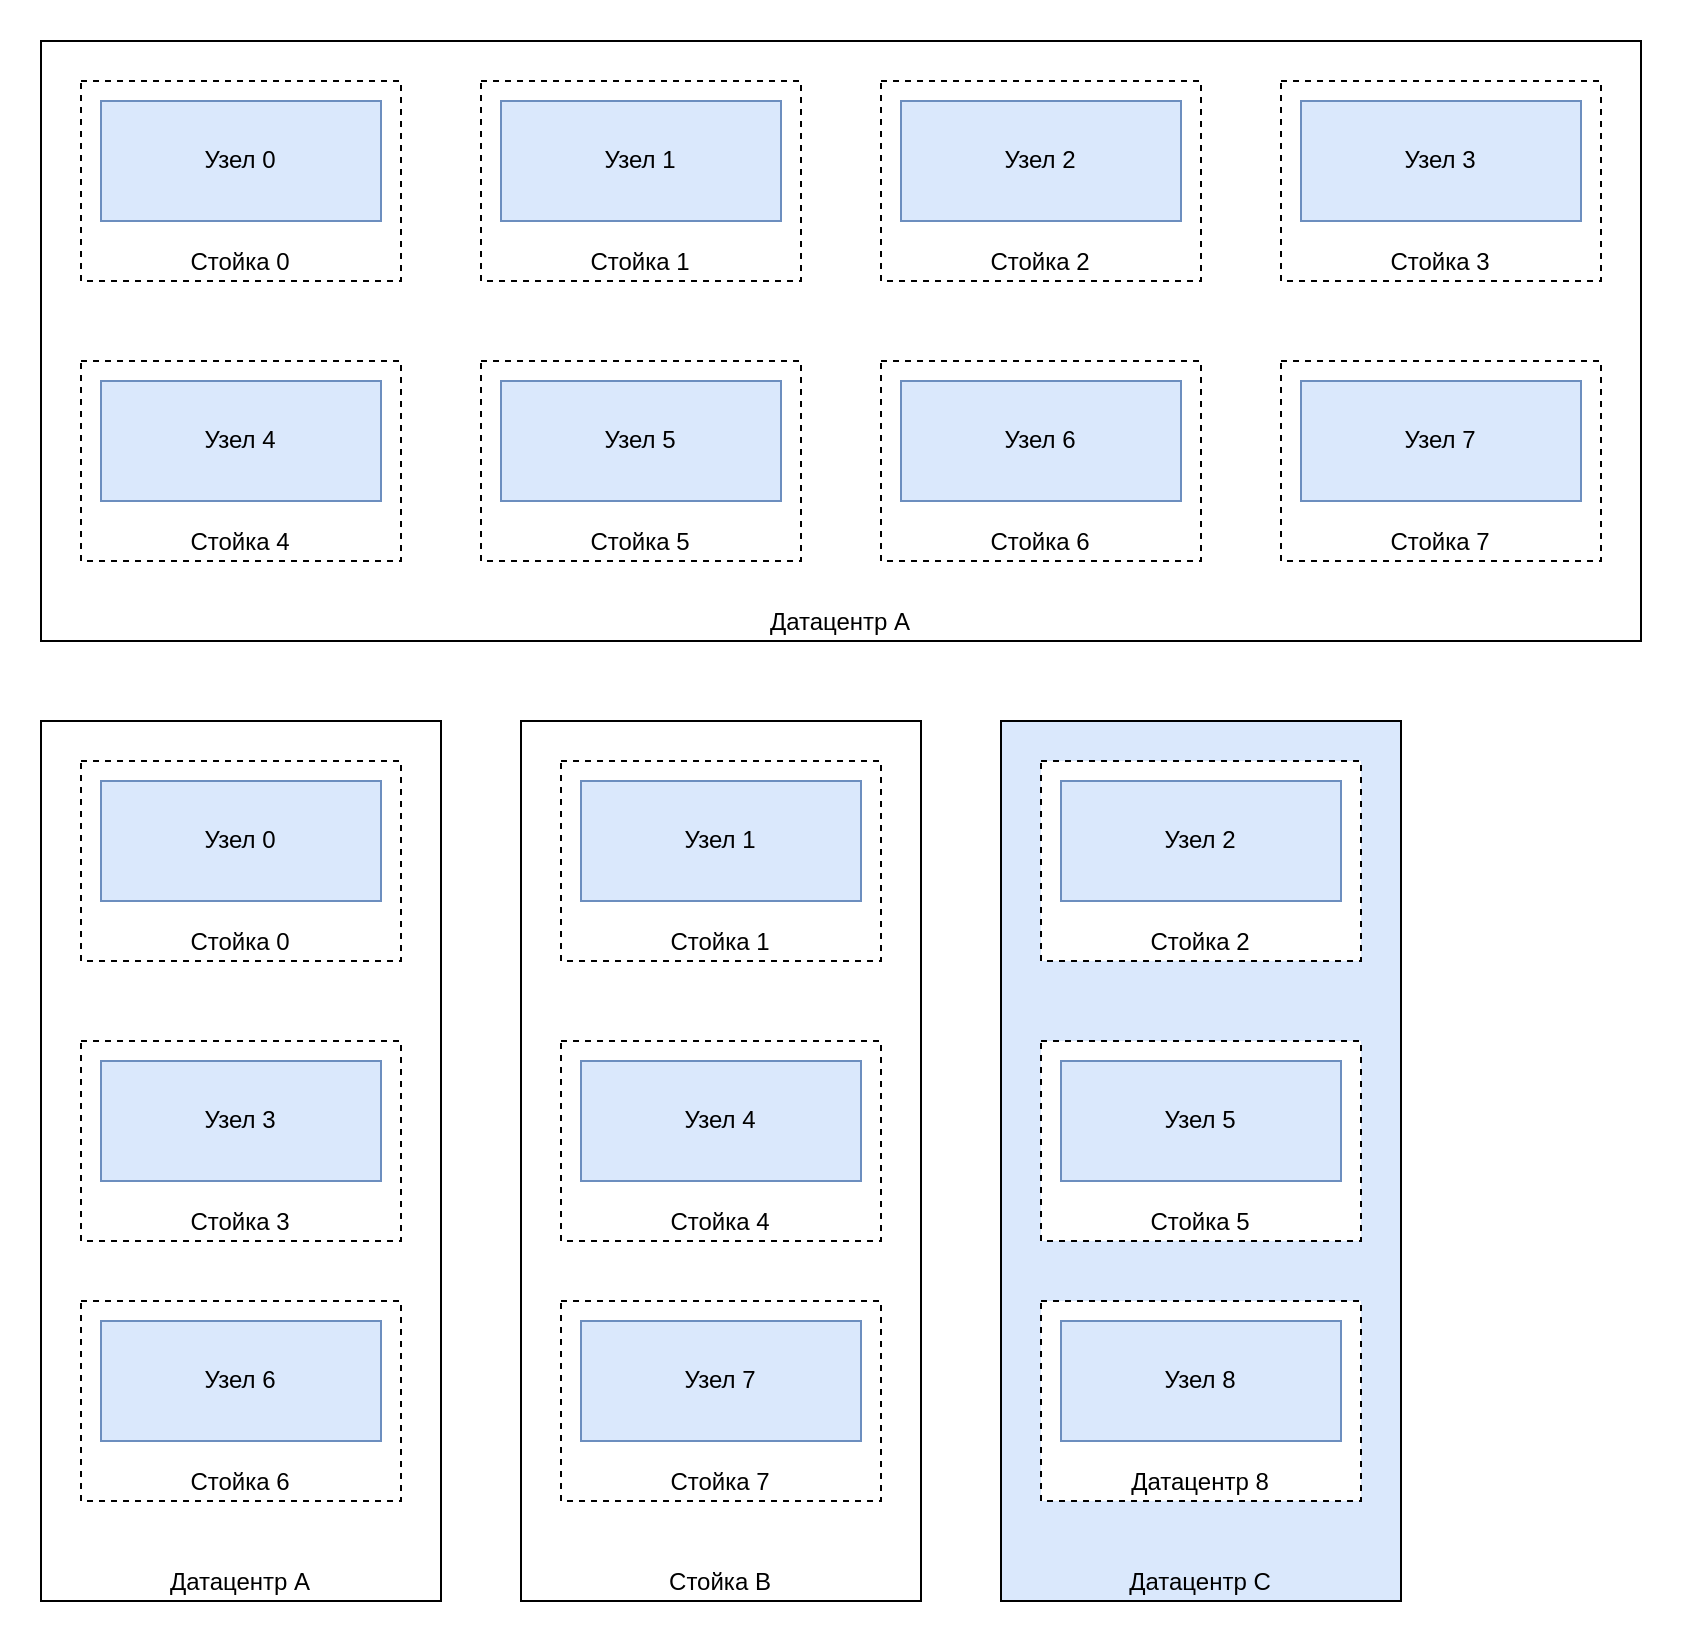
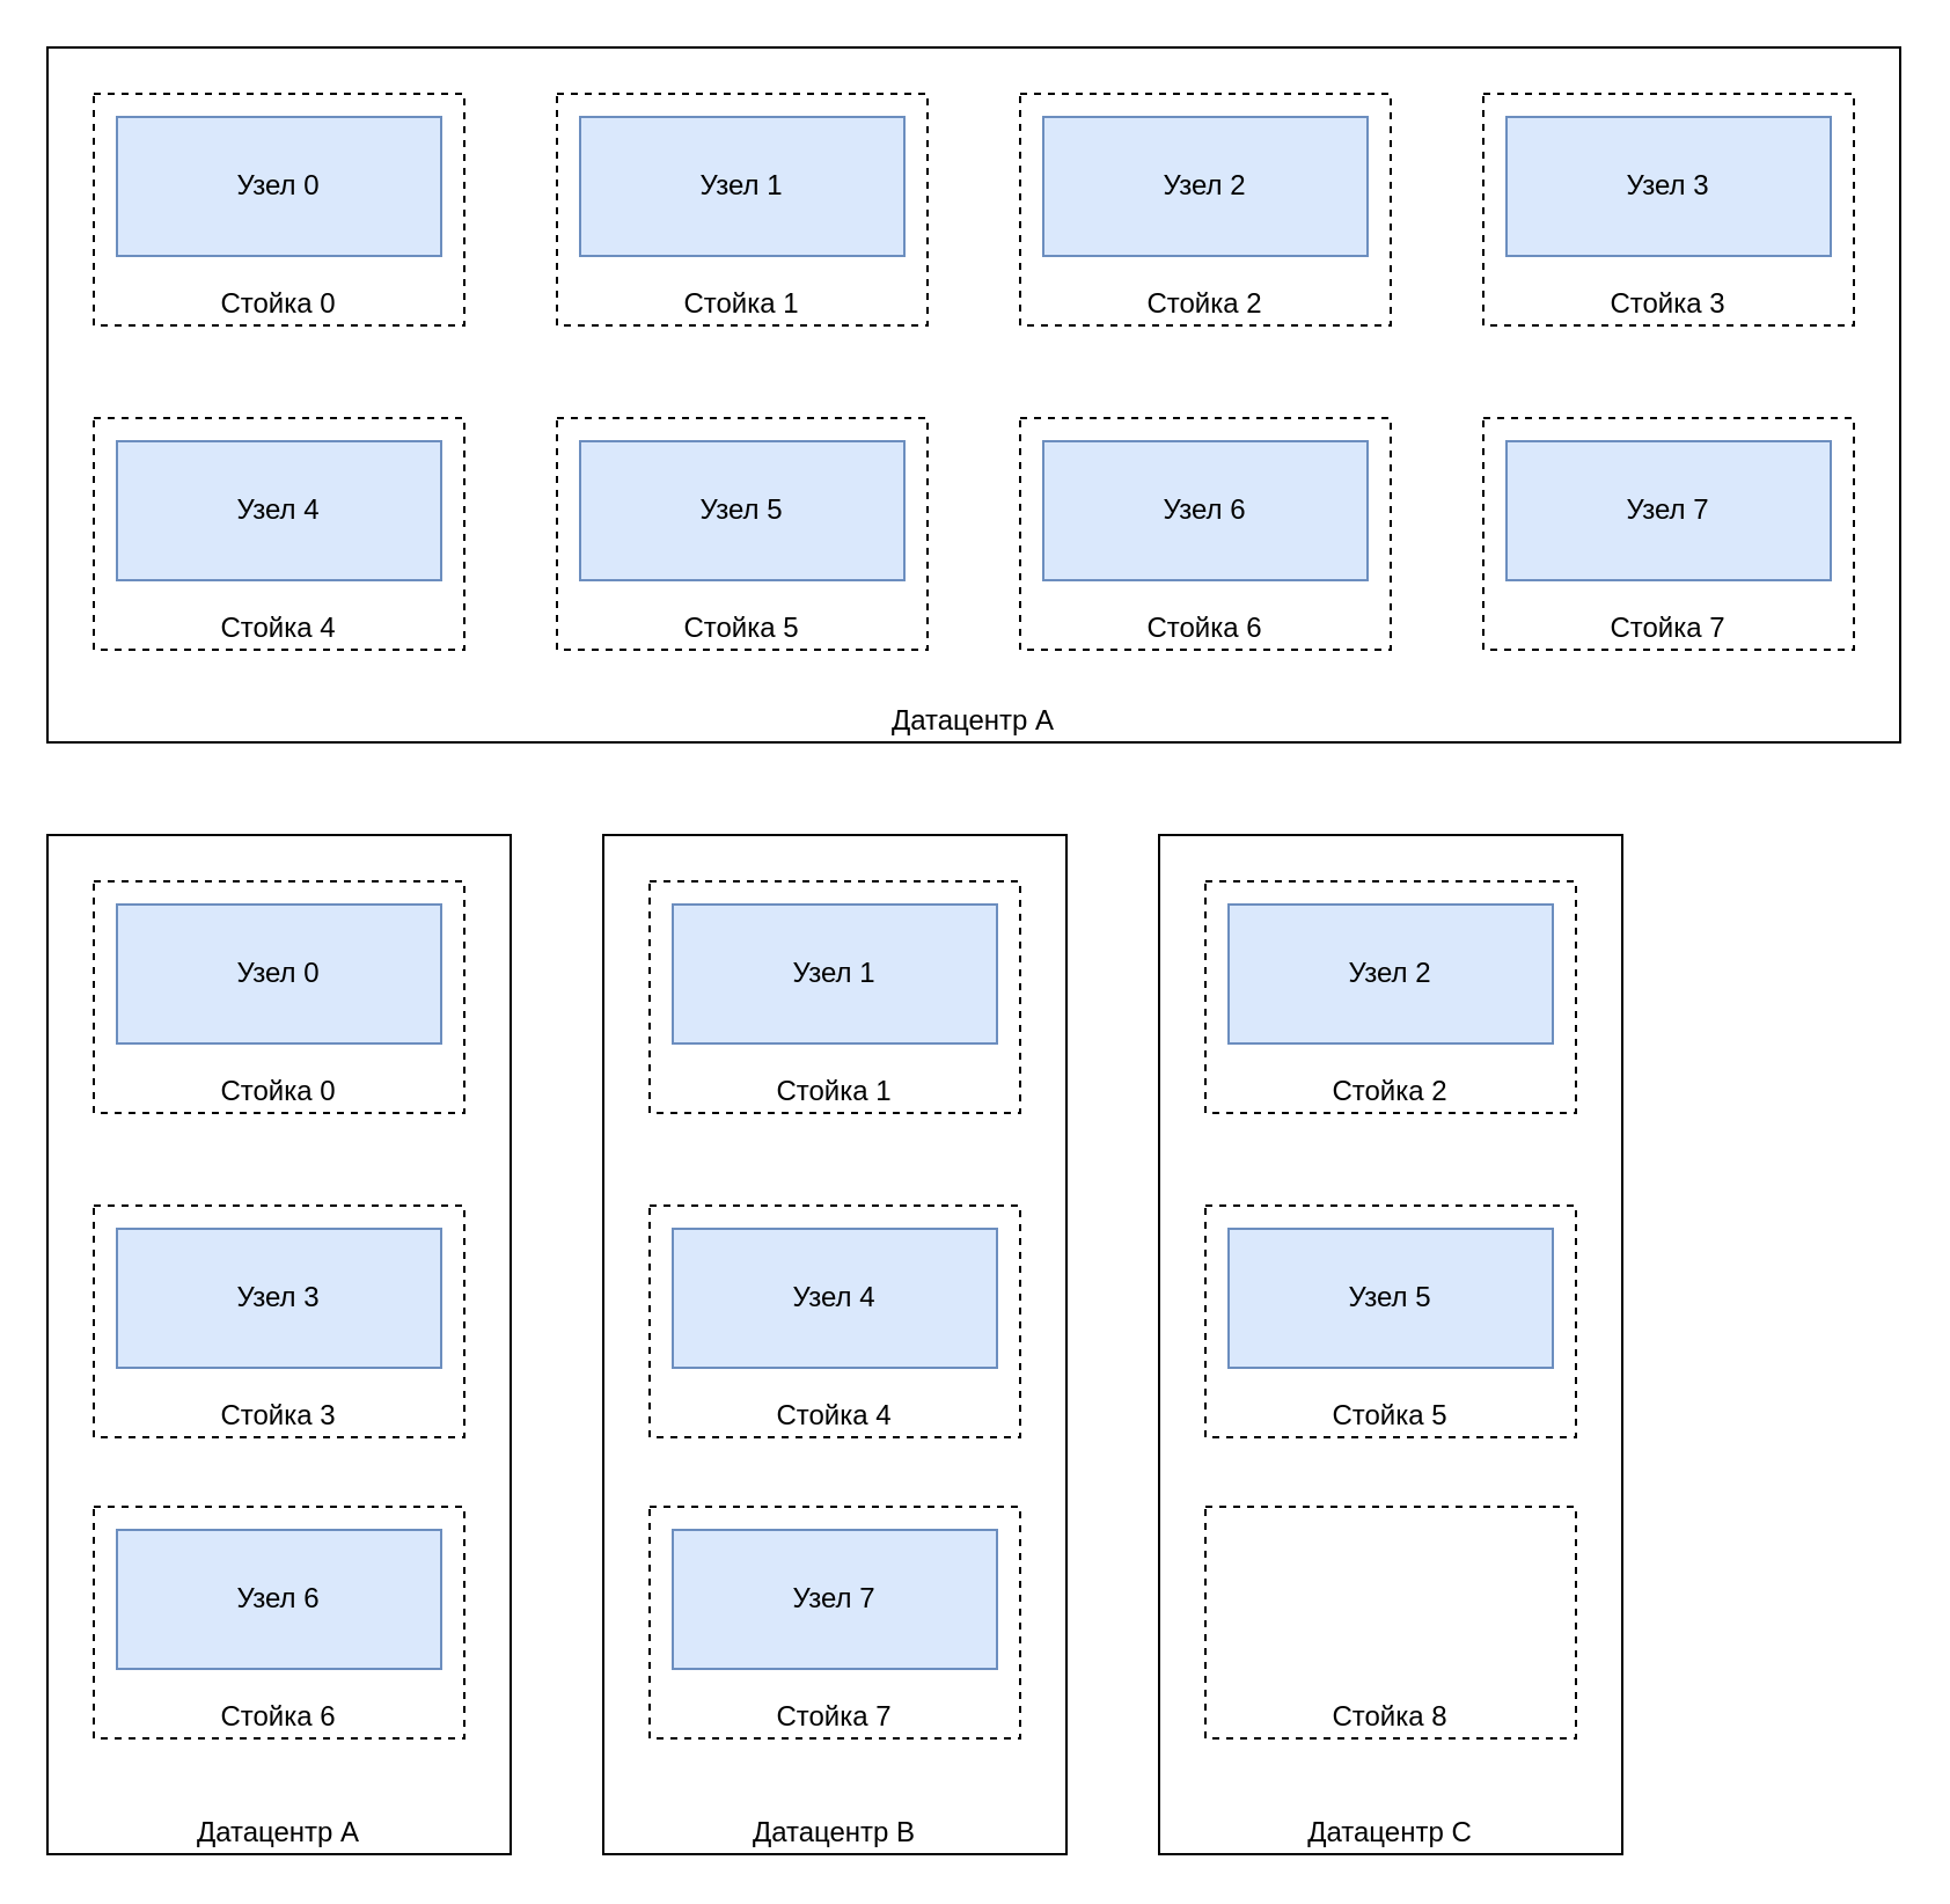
  <mxCell id="0" />
  <mxCell id="1" parent="0" />
  <mxCell id="2" value="Датацентр A" style="rounded=0;whiteSpace=wrap;html=1;verticalAlign=bottom;" vertex="1" parent="1"><mxGeometry x="20" y="20" width="800" height="300" as="geometry" /></mxCell>
  <mxCell id="3" value="Стойка 0" style="rounded=0;whiteSpace=wrap;html=1;dashed=1;verticalAlign=bottom;" vertex="1" parent="1"><mxGeometry x="40" y="40" width="160" height="100" as="geometry" /></mxCell>
  <mxCell id="4" value="Узел 0" style="rounded=0;whiteSpace=wrap;html=1;fillColor=#dae8fc;strokeColor=#6c8ebf;" vertex="1" parent="1"><mxGeometry x="50" y="50" width="140" height="60" as="geometry" /></mxCell>
  <mxCell id="5" value="Стойка&amp;nbsp;1" style="rounded=0;whiteSpace=wrap;html=1;dashed=1;verticalAlign=bottom;" vertex="1" parent="1"><mxGeometry x="240" y="40" width="160" height="100" as="geometry" /></mxCell>
  <mxCell id="6" value="Узел&amp;nbsp;1" style="rounded=0;whiteSpace=wrap;html=1;fillColor=#dae8fc;strokeColor=#6c8ebf;" vertex="1" parent="1"><mxGeometry x="250" y="50" width="140" height="60" as="geometry" /></mxCell>
  <mxCell id="7" value="Стойка&amp;nbsp;2" style="rounded=0;whiteSpace=wrap;html=1;dashed=1;verticalAlign=bottom;" vertex="1" parent="1"><mxGeometry x="440" y="40" width="160" height="100" as="geometry" /></mxCell>
  <mxCell id="8" value="Узел&amp;nbsp;2" style="rounded=0;whiteSpace=wrap;html=1;fillColor=#dae8fc;strokeColor=#6c8ebf;" vertex="1" parent="1"><mxGeometry x="450" y="50" width="140" height="60" as="geometry" /></mxCell>
  <mxCell id="9" value="Стойка&amp;nbsp;3" style="rounded=0;whiteSpace=wrap;html=1;dashed=1;verticalAlign=bottom;" vertex="1" parent="1"><mxGeometry x="640" y="40" width="160" height="100" as="geometry" /></mxCell>
  <mxCell id="10" value="Узел&amp;nbsp;3" style="rounded=0;whiteSpace=wrap;html=1;fillColor=#dae8fc;strokeColor=#6c8ebf;" vertex="1" parent="1"><mxGeometry x="650" y="50" width="140" height="60" as="geometry" /></mxCell>
  <mxCell id="11" value="Стойка&amp;nbsp;4" style="rounded=0;whiteSpace=wrap;html=1;dashed=1;verticalAlign=bottom;" vertex="1" parent="1"><mxGeometry x="40" y="180" width="160" height="100" as="geometry" /></mxCell>
  <mxCell id="12" value="Узел&amp;nbsp;4" style="rounded=0;whiteSpace=wrap;html=1;fillColor=#dae8fc;strokeColor=#6c8ebf;" vertex="1" parent="1"><mxGeometry x="50" y="190" width="140" height="60" as="geometry" /></mxCell>
  <mxCell id="13" value="Стойка&amp;nbsp;5" style="rounded=0;whiteSpace=wrap;html=1;dashed=1;verticalAlign=bottom;" vertex="1" parent="1"><mxGeometry x="240" y="180" width="160" height="100" as="geometry" /></mxCell>
  <mxCell id="14" value="Узел&amp;nbsp;5" style="rounded=0;whiteSpace=wrap;html=1;fillColor=#dae8fc;strokeColor=#6c8ebf;" vertex="1" parent="1"><mxGeometry x="250" y="190" width="140" height="60" as="geometry" /></mxCell>
  <mxCell id="15" value="Стойка&amp;nbsp;6" style="rounded=0;whiteSpace=wrap;html=1;dashed=1;verticalAlign=bottom;" vertex="1" parent="1"><mxGeometry x="440" y="180" width="160" height="100" as="geometry" /></mxCell>
  <mxCell id="16" value="Узел&amp;nbsp;6" style="rounded=0;whiteSpace=wrap;html=1;fillColor=#dae8fc;strokeColor=#6c8ebf;" vertex="1" parent="1"><mxGeometry x="450" y="190" width="140" height="60" as="geometry" /></mxCell>
  <mxCell id="17" value="Стойка&amp;nbsp;7" style="rounded=0;whiteSpace=wrap;html=1;dashed=1;verticalAlign=bottom;" vertex="1" parent="1"><mxGeometry x="640" y="180" width="160" height="100" as="geometry" /></mxCell>
  <mxCell id="18" value="Узел&amp;nbsp;7" style="rounded=0;whiteSpace=wrap;html=1;fillColor=#dae8fc;strokeColor=#6c8ebf;" vertex="1" parent="1"><mxGeometry x="650" y="190" width="140" height="60" as="geometry" /></mxCell>
  <mxCell id="19" value="Датацентр&amp;nbsp;A" style="rounded=0;whiteSpace=wrap;html=1;verticalAlign=bottom;" vertex="1" parent="1"><mxGeometry x="20" y="360" width="200" height="440" as="geometry" /></mxCell>
  <mxCell id="20" value="Стойка&amp;nbsp;0" style="rounded=0;whiteSpace=wrap;html=1;dashed=1;verticalAlign=bottom;" vertex="1" parent="1"><mxGeometry x="40" y="380" width="160" height="100" as="geometry" /></mxCell>
  <mxCell id="21" value="Узел&amp;nbsp;0" style="rounded=0;whiteSpace=wrap;html=1;fillColor=#dae8fc;strokeColor=#6c8ebf;" vertex="1" parent="1"><mxGeometry x="50" y="390" width="140" height="60" as="geometry" /></mxCell>
  <mxCell id="22" value="Стойка&amp;nbsp;3" style="rounded=0;whiteSpace=wrap;html=1;dashed=1;verticalAlign=bottom;" vertex="1" parent="1"><mxGeometry x="40" y="520" width="160" height="100" as="geometry" /></mxCell>
  <mxCell id="23" value="Узел&amp;nbsp;3" style="rounded=0;whiteSpace=wrap;html=1;fillColor=#dae8fc;strokeColor=#6c8ebf;" vertex="1" parent="1"><mxGeometry x="50" y="530" width="140" height="60" as="geometry" /></mxCell>
  <mxCell id="24" value="Стойка&amp;nbsp;6" style="rounded=0;whiteSpace=wrap;html=1;dashed=1;verticalAlign=bottom;" vertex="1" parent="1"><mxGeometry x="40" y="650" width="160" height="100" as="geometry" /></mxCell>
  <mxCell id="25" value="Узел&amp;nbsp;6" style="rounded=0;whiteSpace=wrap;html=1;fillColor=#dae8fc;strokeColor=#6c8ebf;" vertex="1" parent="1"><mxGeometry x="50" y="660" width="140" height="60" as="geometry" /></mxCell>
- <mxCell id="26" value="Стойка&amp;nbsp;B" style="rounded=0;whiteSpace=wrap;html=1;verticalAlign=bottom;" vertex="1" parent="1"><mxGeometry x="260" y="360" width="200" height="440" as="geometry" /></mxCell>
+ <mxCell id="26" value="Датацентр&amp;nbsp;B" style="rounded=0;whiteSpace=wrap;html=1;verticalAlign=bottom;" vertex="1" parent="1"><mxGeometry x="260" y="360" width="200" height="440" as="geometry" /></mxCell>
  <mxCell id="27" value="Стойка&amp;nbsp;1" style="rounded=0;whiteSpace=wrap;html=1;dashed=1;verticalAlign=bottom;" vertex="1" parent="1"><mxGeometry x="280" y="380" width="160" height="100" as="geometry" /></mxCell>
  <mxCell id="28" value="Узел&amp;nbsp;1" style="rounded=0;whiteSpace=wrap;html=1;fillColor=#dae8fc;strokeColor=#6c8ebf;" vertex="1" parent="1"><mxGeometry x="290" y="390" width="140" height="60" as="geometry" /></mxCell>
  <mxCell id="29" value="Стойка&amp;nbsp;4" style="rounded=0;whiteSpace=wrap;html=1;dashed=1;verticalAlign=bottom;" vertex="1" parent="1"><mxGeometry x="280" y="520" width="160" height="100" as="geometry" /></mxCell>
  <mxCell id="30" value="Узел&amp;nbsp;4" style="rounded=0;whiteSpace=wrap;html=1;fillColor=#dae8fc;strokeColor=#6c8ebf;" vertex="1" parent="1"><mxGeometry x="290" y="530" width="140" height="60" as="geometry" /></mxCell>
  <mxCell id="31" value="Стойка&amp;nbsp;7" style="rounded=0;whiteSpace=wrap;html=1;dashed=1;verticalAlign=bottom;" vertex="1" parent="1"><mxGeometry x="280" y="650" width="160" height="100" as="geometry" /></mxCell>
  <mxCell id="32" value="Узел&amp;nbsp;7" style="rounded=0;whiteSpace=wrap;html=1;fillColor=#dae8fc;strokeColor=#6c8ebf;" vertex="1" parent="1"><mxGeometry x="290" y="660" width="140" height="60" as="geometry" /></mxCell>
- <mxCell id="33" value="Датацентр&amp;nbsp;C" style="rounded=0;whiteSpace=wrap;html=1;verticalAlign=bottom;fillColor=#dae8fc;" vertex="1" parent="1"><mxGeometry x="500" y="360" width="200" height="440" as="geometry" /></mxCell>
+ <mxCell id="33" value="Датацентр&amp;nbsp;C" style="rounded=0;whiteSpace=wrap;html=1;verticalAlign=bottom;" vertex="1" parent="1"><mxGeometry x="500" y="360" width="200" height="440" as="geometry" /></mxCell>
  <mxCell id="34" value="Стойка&amp;nbsp;2" style="rounded=0;whiteSpace=wrap;html=1;dashed=1;verticalAlign=bottom;" vertex="1" parent="1"><mxGeometry x="520" y="380" width="160" height="100" as="geometry" /></mxCell>
  <mxCell id="35" value="Узел&amp;nbsp;2" style="rounded=0;whiteSpace=wrap;html=1;fillColor=#dae8fc;strokeColor=#6c8ebf;" vertex="1" parent="1"><mxGeometry x="530" y="390" width="140" height="60" as="geometry" /></mxCell>
  <mxCell id="36" value="Стойка&amp;nbsp;5" style="rounded=0;whiteSpace=wrap;html=1;dashed=1;verticalAlign=bottom;" vertex="1" parent="1"><mxGeometry x="520" y="520" width="160" height="100" as="geometry" /></mxCell>
  <mxCell id="37" value="Узел&amp;nbsp;5" style="rounded=0;whiteSpace=wrap;html=1;fillColor=#dae8fc;strokeColor=#6c8ebf;" vertex="1" parent="1"><mxGeometry x="530" y="530" width="140" height="60" as="geometry" /></mxCell>
- <mxCell id="38" value="Датацентр&amp;nbsp;8" style="rounded=0;whiteSpace=wrap;html=1;dashed=1;verticalAlign=bottom;" vertex="1" parent="1"><mxGeometry x="520" y="650" width="160" height="100" as="geometry" /></mxCell>
- <mxCell id="39" value="Узел&amp;nbsp;8" style="rounded=0;whiteSpace=wrap;html=1;fillColor=#dae8fc;strokeColor=#6c8ebf;" vertex="1" parent="1"><mxGeometry x="530" y="660" width="140" height="60" as="geometry" /></mxCell>
+ <mxCell id="38" value="Стойка&amp;nbsp;8" style="rounded=0;whiteSpace=wrap;html=1;dashed=1;verticalAlign=bottom;" vertex="1" parent="1"><mxGeometry x="520" y="650" width="160" height="100" as="geometry" /></mxCell>
